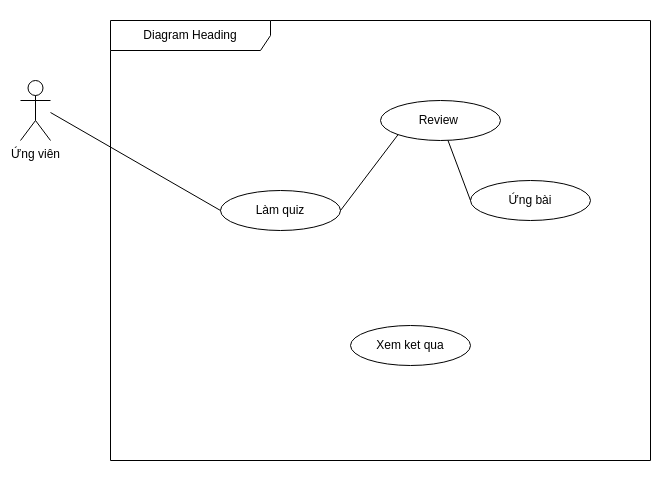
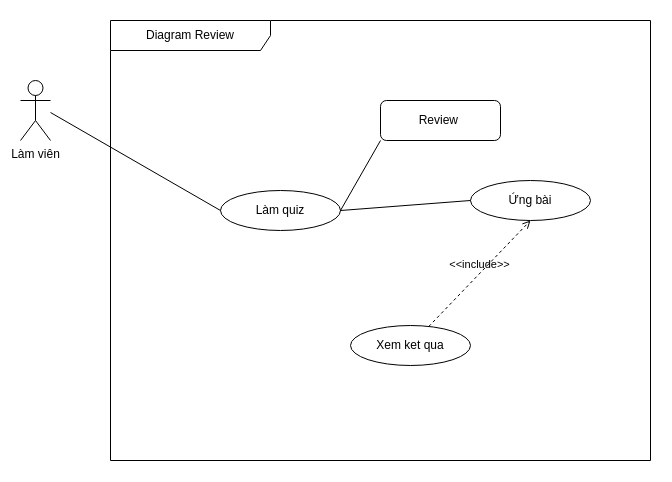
  <mxCell id="0" />
  <mxCell id="1" parent="0" />
- <mxCell id="2" value="Diagram Heading" style="shape=umlFrame;whiteSpace=wrap;html=1;pointerEvents=0;recursiveResize=0;container=1;collapsible=0;width=160;" parent="1" vertex="1"><mxGeometry x="110" y="20" width="540" height="440" as="geometry" /></mxCell>
+ <mxCell id="2" value="Diagram Review" style="shape=umlFrame;whiteSpace=wrap;html=1;pointerEvents=0;recursiveResize=0;container=1;collapsible=0;width=160;" parent="1" vertex="1"><mxGeometry x="110" y="20" width="540" height="440" as="geometry" /></mxCell>
  <mxCell id="3" value="Xem ket qua" style="ellipse;whiteSpace=wrap;html=1;" parent="2" vertex="1"><mxGeometry x="240" y="305" width="120" height="40" as="geometry" /></mxCell>
  <mxCell id="4" value="Ứng bài" style="ellipse;whiteSpace=wrap;html=1;" parent="2" vertex="1"><mxGeometry x="360" y="160" width="120" height="40" as="geometry" /></mxCell>
- <mxCell id="5" value="Review&amp;nbsp;" style="ellipse;whiteSpace=wrap;html=1;" parent="2" vertex="1"><mxGeometry x="270" y="80" width="120" height="40" as="geometry" /></mxCell>
+ <mxCell id="5" value="Review&amp;nbsp;" style="whiteSpace=wrap;html=1;rounded=1;" parent="2" vertex="1"><mxGeometry x="270" y="80" width="120" height="40" as="geometry" /></mxCell>
+ <mxCell id="6" value="&amp;lt;&amp;lt;include&amp;gt;&amp;gt;" style="html=1;verticalAlign=bottom;labelBackgroundColor=none;endArrow=open;endFill=0;dashed=1;entryX=0.5;entryY=1;entryDx=0;entryDy=0;" parent="2" source="3" target="4" edge="1"><mxGeometry width="160" relative="1" as="geometry"><mxPoint x="210" y="221" as="sourcePoint" /><mxPoint x="310" y="360" as="targetPoint" /></mxGeometry></mxCell>
  <mxCell id="7" value="Làm quiz" style="ellipse;whiteSpace=wrap;html=1;" parent="1" vertex="1"><mxGeometry x="220" y="190" width="120" height="40" as="geometry" /></mxCell>
  <mxCell id="8" value="" style="endArrow=none;startArrow=none;endFill=0;startFill=0;endSize=8;html=1;verticalAlign=bottom;labelBackgroundColor=none;strokeWidth=1;entryX=0;entryY=0.5;entryDx=0;entryDy=0;" parent="1" target="7" edge="1"><mxGeometry width="160" relative="1" as="geometry"><mxPoint x="50" y="112" as="sourcePoint" /><mxPoint x="210" y="240" as="targetPoint" /></mxGeometry></mxCell>
- <mxCell id="9" value="" style="endArrow=none;startArrow=none;endFill=0;startFill=0;endSize=8;html=1;verticalAlign=bottom;labelBackgroundColor=none;strokeWidth=1;exitX=0;exitY=0.5;exitDx=0;exitDy=0;" parent="1" source="4" target="5" edge="1"><mxGeometry width="160" relative="1" as="geometry"><mxPoint x="70" y="132" as="sourcePoint" /><mxPoint x="240" y="230" as="targetPoint" /></mxGeometry></mxCell>
- <mxCell id="10" value="Ứng viên" style="shape=umlActor;verticalLabelPosition=bottom;verticalAlign=top;html=1;" parent="1" vertex="1"><mxGeometry x="20" y="80" width="30" height="60" as="geometry" /></mxCell>
+ <mxCell id="9" value="" style="endArrow=none;startArrow=none;endFill=0;startFill=0;endSize=8;html=1;verticalAlign=bottom;labelBackgroundColor=none;strokeWidth=1;entryX=1;entryY=0.5;entryDx=0;entryDy=0;exitX=0;exitY=0.5;exitDx=0;exitDy=0;" parent="1" source="4" target="7" edge="1"><mxGeometry width="160" relative="1" as="geometry"><mxPoint x="70" y="132" as="sourcePoint" /><mxPoint x="240" y="230" as="targetPoint" /></mxGeometry></mxCell>
+ <mxCell id="10" value="Làm viên" style="shape=umlActor;verticalLabelPosition=bottom;verticalAlign=top;html=1;" parent="1" vertex="1"><mxGeometry x="20" y="80" width="30" height="60" as="geometry" /></mxCell>
  <mxCell id="11" value="" style="endArrow=none;startArrow=none;endFill=0;startFill=0;endSize=8;html=1;verticalAlign=bottom;labelBackgroundColor=none;strokeWidth=1;entryX=0;entryY=1;entryDx=0;entryDy=0;" parent="1" target="5" edge="1"><mxGeometry width="160" relative="1" as="geometry"><mxPoint x="340" y="210" as="sourcePoint" /><mxPoint x="250" y="240" as="targetPoint" /></mxGeometry></mxCell>
